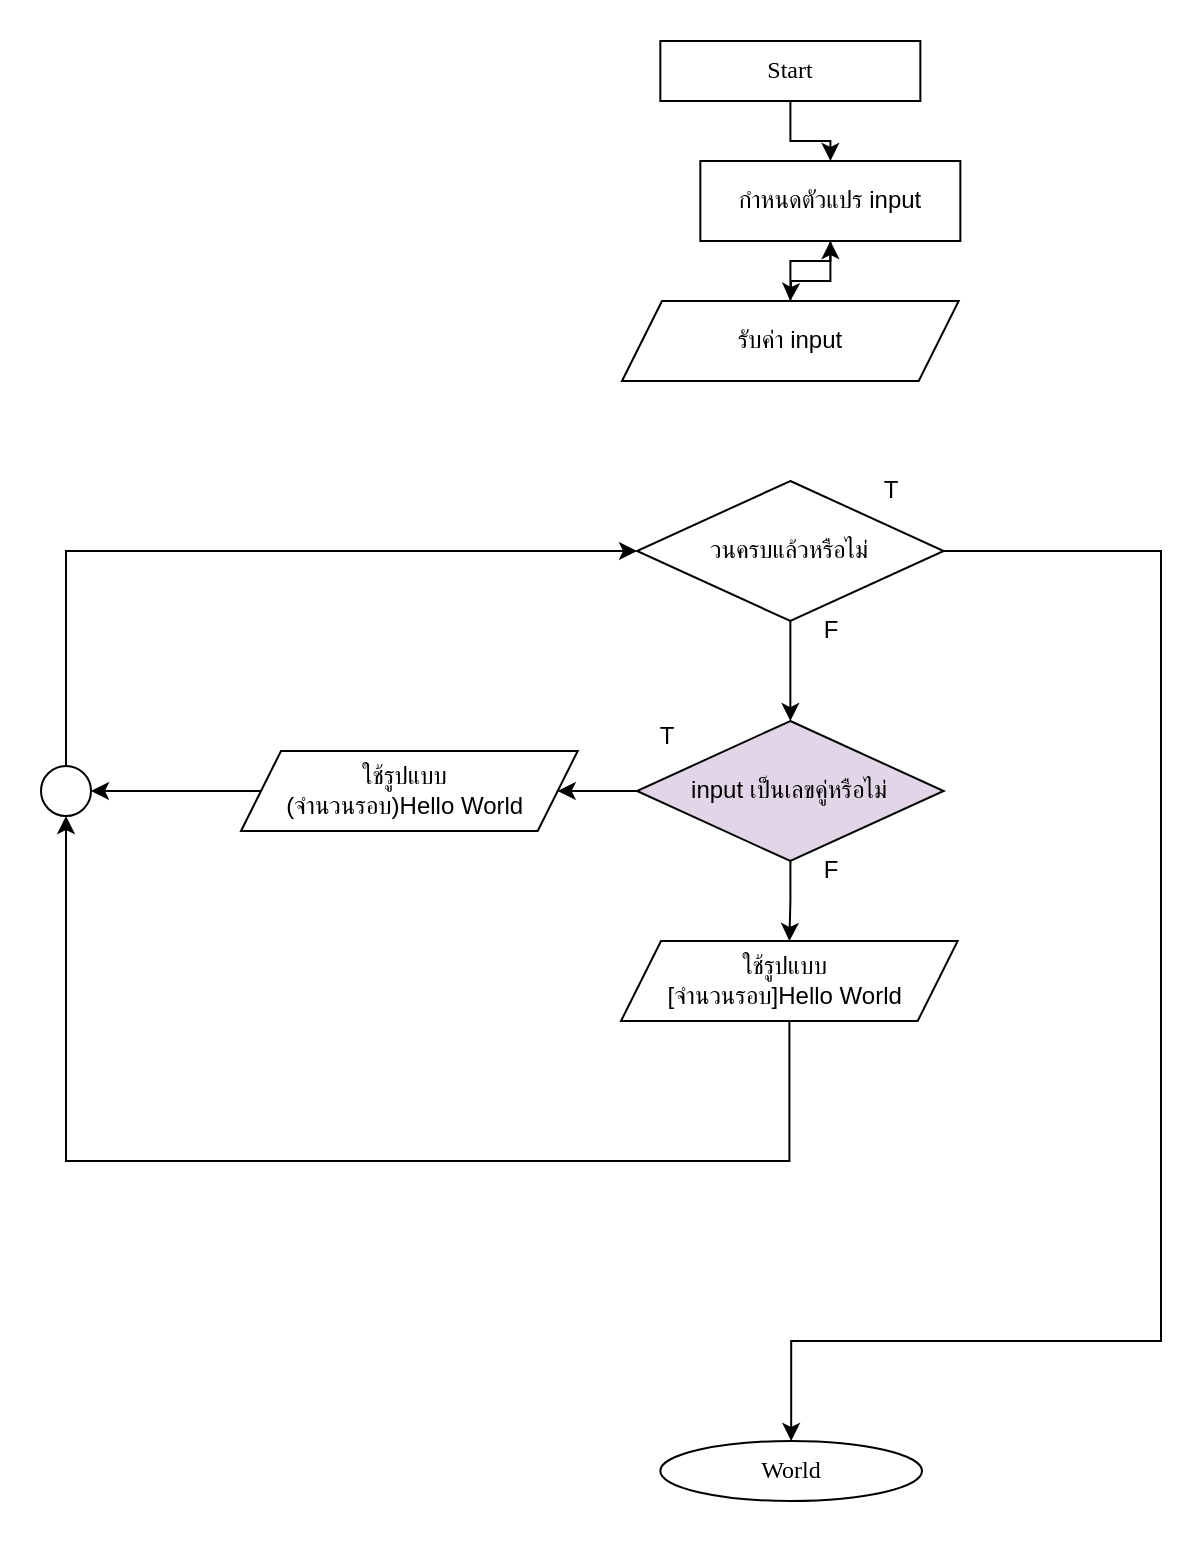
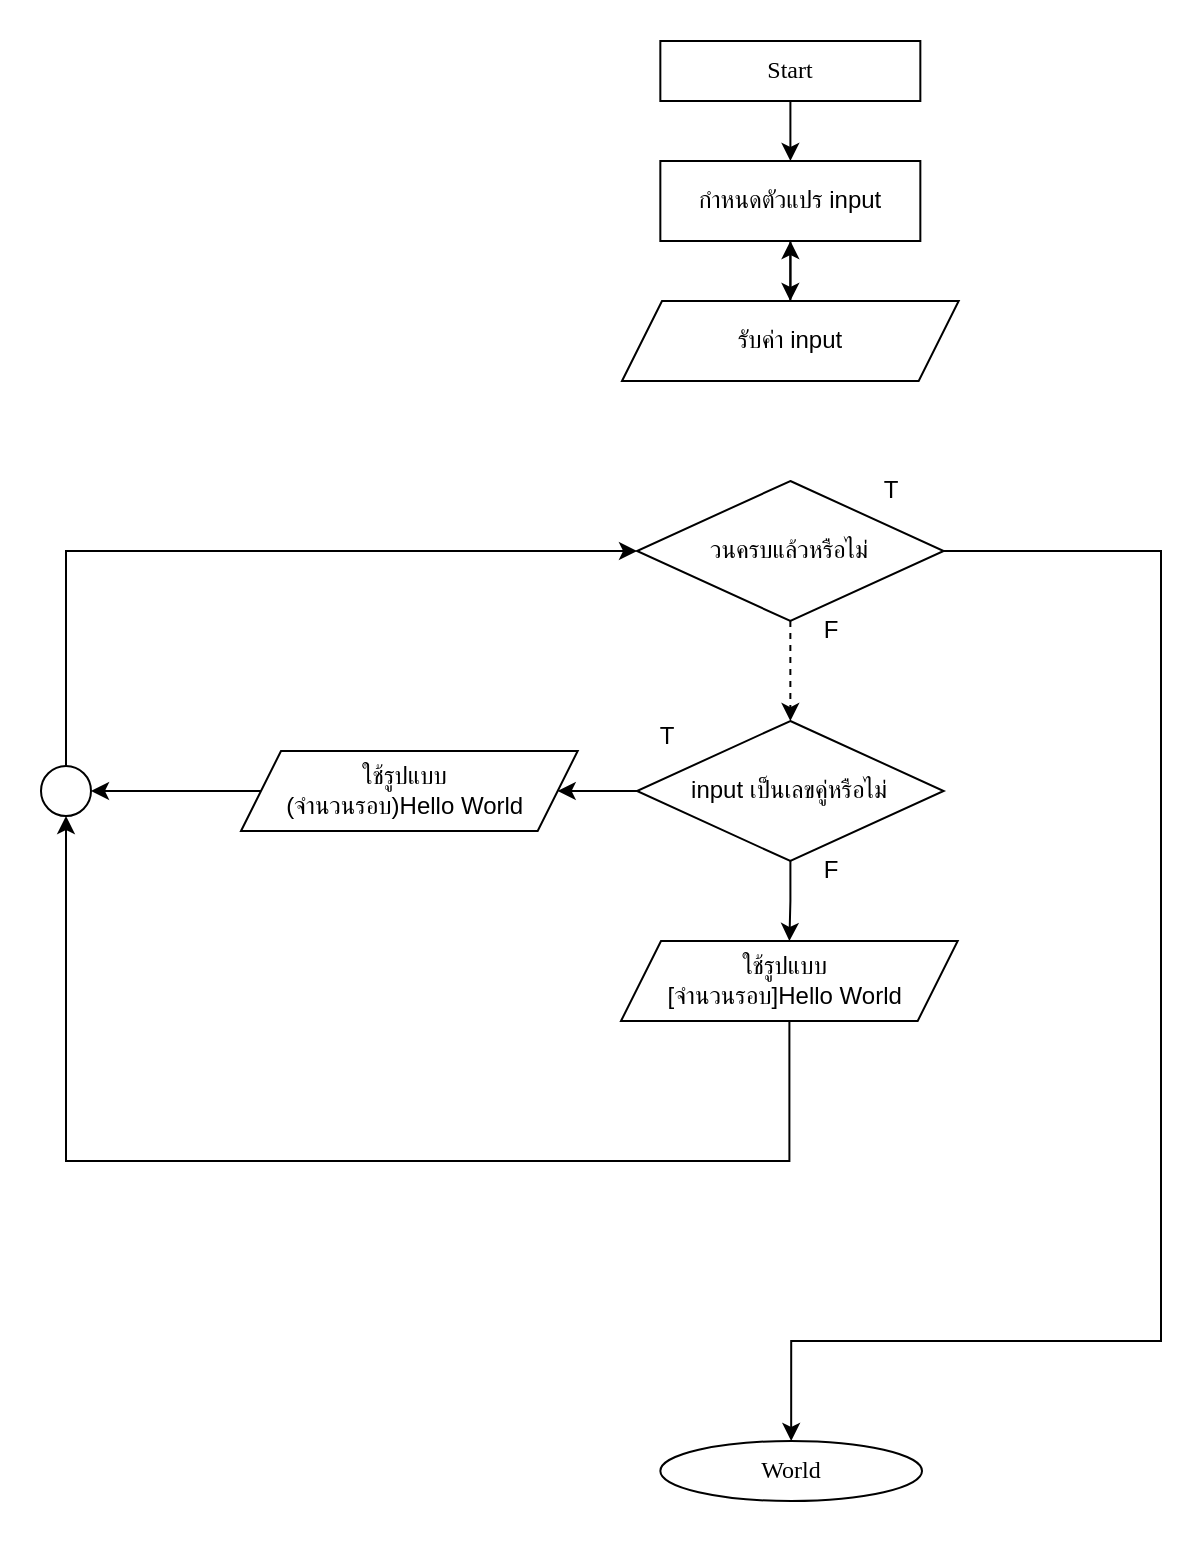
  <mxCell id="0" />
  <mxCell id="1" parent="0" />
  <mxCell id="2" value="" style="edgeStyle=orthogonalEdgeStyle;rounded=0;orthogonalLoop=1;jettySize=auto;html=1;" edge="1" parent="1" source="3" target="5"><mxGeometry relative="1" as="geometry" /></mxCell>
  <mxCell id="3" value="&lt;font data-font-src=&quot;https://fonts.googleapis.com/css?family=Sarabun&quot; face=&quot;Sarabun&quot;&gt;Start&lt;/font&gt;" style="whiteSpace=wrap;html=1;rounded=0;" vertex="1" parent="1"><mxGeometry x="329.67" y="20" width="130" height="30" as="geometry" /></mxCell>
  <mxCell id="4" value="" style="edgeStyle=orthogonalEdgeStyle;rounded=0;orthogonalLoop=1;jettySize=auto;html=1;" edge="1" parent="1" source="5"><mxGeometry relative="1" as="geometry"><mxPoint x="394.616" y="150" as="targetPoint" /></mxGeometry></mxCell>
- <mxCell id="5" value="กำหนดตัวแปร input" style="rounded=0;whiteSpace=wrap;html=1;" vertex="1" parent="1"><mxGeometry x="349.67" y="80" width="130" height="40" as="geometry" /></mxCell>
+ <mxCell id="5" value="กำหนดตัวแปร input" style="rounded=0;whiteSpace=wrap;html=1;" vertex="1" parent="1"><mxGeometry x="329.67" y="80" width="130" height="40" as="geometry" /></mxCell>
  <mxCell id="6" value="" style="edgeStyle=orthogonalEdgeStyle;rounded=0;orthogonalLoop=1;jettySize=auto;html=1;" edge="1" parent="1" source="7" target="5"><mxGeometry relative="1" as="geometry" /></mxCell>
  <mxCell id="7" value="รับค่า input" style="shape=parallelogram;perimeter=parallelogramPerimeter;whiteSpace=wrap;html=1;fixedSize=1;" vertex="1" parent="1"><mxGeometry x="310.5" y="150" width="168.34" height="40" as="geometry" /></mxCell>
  <mxCell id="8" value="" style="edgeStyle=orthogonalEdgeStyle;rounded=0;orthogonalLoop=1;jettySize=auto;html=1;" edge="1" parent="1" source="10" target="18"><mxGeometry relative="1" as="geometry" /></mxCell>
  <mxCell id="9" value="" style="edgeStyle=orthogonalEdgeStyle;rounded=0;orthogonalLoop=1;jettySize=auto;html=1;" edge="1" parent="1" source="10" target="20"><mxGeometry relative="1" as="geometry" /></mxCell>
- <mxCell id="10" value="input เป็นเลขคู่หรือไม่" style="rhombus;whiteSpace=wrap;html=1;fillColor=#e1d5e7;" vertex="1" parent="1"><mxGeometry x="318" y="360" width="153.33" height="70" as="geometry" /></mxCell>
- <mxCell id="11" value="" style="edgeStyle=orthogonalEdgeStyle;rounded=0;orthogonalLoop=1;jettySize=auto;html=1;" edge="1" parent="1" source="13" target="10"><mxGeometry relative="1" as="geometry" /></mxCell>
+ <mxCell id="10" value="input เป็นเลขคู่หรือไม่" style="rhombus;whiteSpace=wrap;html=1;" vertex="1" parent="1"><mxGeometry x="318" y="360" width="153.33" height="70" as="geometry" /></mxCell>
+ <mxCell id="11" value="" style="edgeStyle=orthogonalEdgeStyle;rounded=0;orthogonalLoop=1;jettySize=auto;html=1;dashed=1;" edge="1" parent="1" source="13" target="10"><mxGeometry relative="1" as="geometry" /></mxCell>
  <mxCell id="12" style="edgeStyle=orthogonalEdgeStyle;rounded=0;orthogonalLoop=1;jettySize=auto;html=1;entryX=0.5;entryY=0;entryDx=0;entryDy=0;" edge="1" parent="1" source="13" target="23"><mxGeometry relative="1" as="geometry"><Array as="points"><mxPoint x="580" y="275" /><mxPoint x="580" y="670" /><mxPoint x="395" y="670" /></Array></mxGeometry></mxCell>
  <mxCell id="13" value="วนครบแล้วหรือไม่" style="rhombus;whiteSpace=wrap;html=1;" vertex="1" parent="1"><mxGeometry x="318.01" y="240" width="153.33" height="70" as="geometry" /></mxCell>
  <mxCell id="14" value="T" style="text;html=1;align=center;verticalAlign=middle;resizable=0;points=[];autosize=1;strokeColor=none;fillColor=none;" vertex="1" parent="1"><mxGeometry x="429.67" y="230" width="30" height="30" as="geometry" /></mxCell>
  <mxCell id="15" value="F" style="text;html=1;align=center;verticalAlign=middle;resizable=0;points=[];autosize=1;strokeColor=none;fillColor=none;" vertex="1" parent="1"><mxGeometry x="399.67" y="300" width="30" height="30" as="geometry" /></mxCell>
  <mxCell id="16" value="F" style="text;html=1;align=center;verticalAlign=middle;resizable=0;points=[];autosize=1;strokeColor=none;fillColor=none;" vertex="1" parent="1"><mxGeometry x="399.67" y="420" width="30" height="30" as="geometry" /></mxCell>
  <mxCell id="17" style="edgeStyle=orthogonalEdgeStyle;rounded=0;orthogonalLoop=1;jettySize=auto;html=1;entryX=0.5;entryY=1;entryDx=0;entryDy=0;" edge="1" parent="1" source="18" target="22"><mxGeometry relative="1" as="geometry"><mxPoint x="394.17" y="570" as="targetPoint" /><Array as="points"><mxPoint x="394" y="580" /><mxPoint x="33" y="580" /></Array></mxGeometry></mxCell>
  <mxCell id="18" value="ใช้รูปแบบ&amp;nbsp;&lt;div&gt;[จำนวนรอบ]Hello World&amp;nbsp;&lt;/div&gt;" style="shape=parallelogram;perimeter=parallelogramPerimeter;whiteSpace=wrap;html=1;fixedSize=1;" vertex="1" parent="1"><mxGeometry x="310" y="470" width="168.34" height="40" as="geometry" /></mxCell>
  <mxCell id="19" value="" style="edgeStyle=orthogonalEdgeStyle;rounded=0;orthogonalLoop=1;jettySize=auto;html=1;" edge="1" parent="1" source="20" target="22"><mxGeometry relative="1" as="geometry" /></mxCell>
  <mxCell id="20" value="ใช้รูปแบบ&amp;nbsp;&lt;div&gt;(จำนวนรอบ)Hello World&amp;nbsp;&lt;/div&gt;" style="shape=parallelogram;perimeter=parallelogramPerimeter;whiteSpace=wrap;html=1;fixedSize=1;" vertex="1" parent="1"><mxGeometry x="120" y="375" width="168.34" height="40" as="geometry" /></mxCell>
  <mxCell id="21" style="edgeStyle=orthogonalEdgeStyle;rounded=0;orthogonalLoop=1;jettySize=auto;html=1;entryX=0;entryY=0.5;entryDx=0;entryDy=0;" edge="1" parent="1" source="22" target="13"><mxGeometry relative="1" as="geometry"><Array as="points"><mxPoint x="33" y="275" /></Array></mxGeometry></mxCell>
  <mxCell id="22" value="" style="ellipse;whiteSpace=wrap;html=1;aspect=fixed;" vertex="1" parent="1"><mxGeometry x="20" y="382.5" width="25" height="25" as="geometry" /></mxCell>
  <mxCell id="23" value="&lt;font data-font-src=&quot;https://fonts.googleapis.com/css?family=Sarabun&quot; face=&quot;Sarabun&quot;&gt;World&lt;/font&gt;" style="ellipse;whiteSpace=wrap;html=1;" vertex="1" parent="1"><mxGeometry x="329.67" y="720" width="130.83" height="30" as="geometry" /></mxCell>
  <mxCell id="24" value="T" style="text;html=1;align=center;verticalAlign=middle;resizable=0;points=[];autosize=1;strokeColor=none;fillColor=none;" vertex="1" parent="1"><mxGeometry x="318.01" y="352.5" width="30" height="30" as="geometry" /></mxCell>
